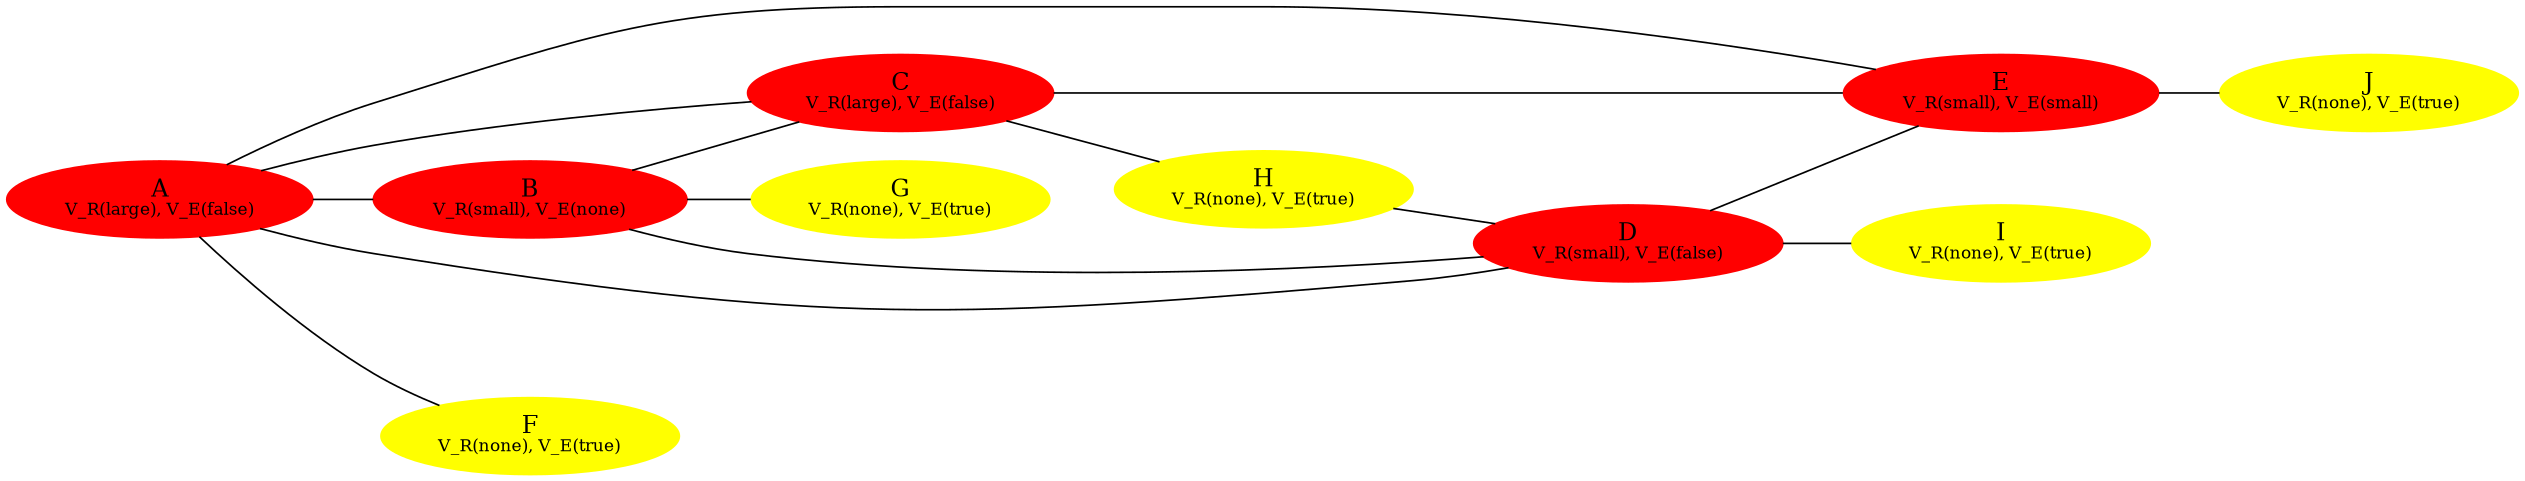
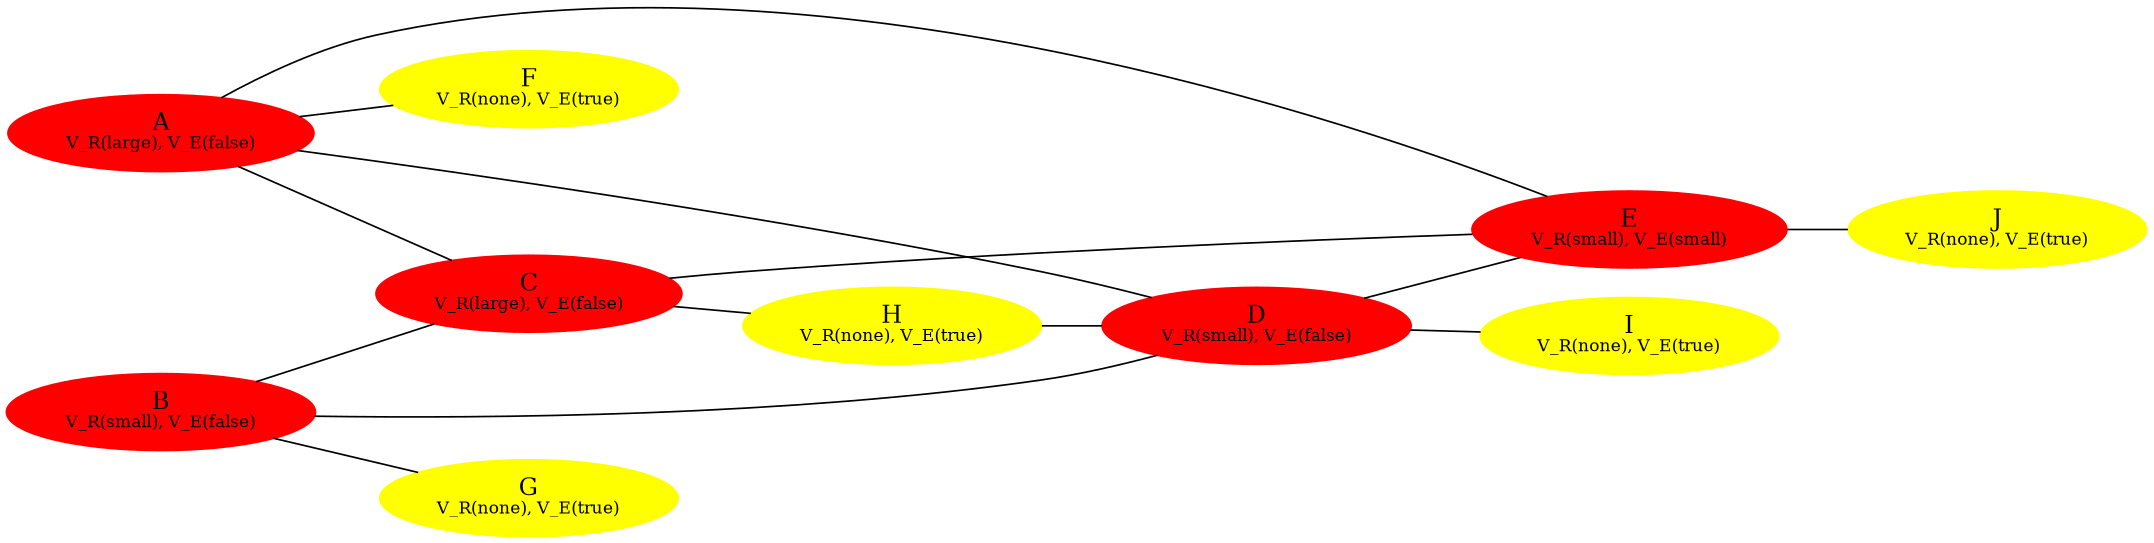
  graph {
    rankdir=LR
    node [color=red style=filled]
    n1 [label=<A<BR /><FONT POINT-SIZE="10">V_R(large), V_E(false)</FONT>>]
-   n2 [label=<B<BR /><FONT POINT-SIZE="10">V_R(small), V_E(none)</FONT>>]
+   n2 [label=<B<BR /><FONT POINT-SIZE="10">V_R(small), V_E(false)</FONT>>]
    n3 [label=<C<BR /><FONT POINT-SIZE="10">V_R(large), V_E(false)</FONT>>]
    n4 [label=<D<BR /><FONT POINT-SIZE="10">V_R(small), V_E(false)</FONT>>]
    n5 [label=<E<BR /><FONT POINT-SIZE="10">V_R(small), V_E(small)</FONT>>]
    n6 [color=yellow label=<F<BR /><FONT POINT-SIZE="10">V_R(none), V_E(true)</FONT>>]
    n7 [color=yellow label=<G<BR /><FONT POINT-SIZE="10">V_R(none), V_E(true)</FONT>>]
    n8 [color=yellow label=<H<BR /><FONT POINT-SIZE="10">V_R(none), V_E(true)</FONT>>]
    n9 [color=yellow label=<I<BR /><FONT POINT-SIZE="10">V_R(none), V_E(true)</FONT>>]
    n10 [color=yellow label=<J<BR /><FONT POINT-SIZE="10">V_R(none), V_E(true)</FONT>>]
-   n1 -- n2
    n1 -- n3
    n1 -- n4
    n1 -- n5
    n1 -- n6
    n2 -- n3
    n2 -- n4
    n2 -- n7
    n3 -- n5
    n3 -- n8
    n4 -- n5
    n4 -- n9
    n5 -- n10
    n8 -- n4
  }
